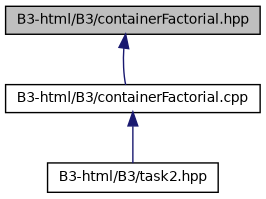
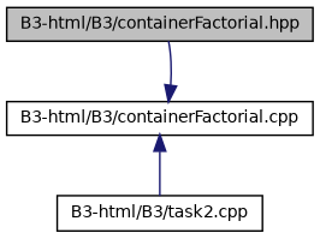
  digraph {
    node [color=black fillcolor=white fontname=Helvetica fontsize=10 shape=record style=filled]
    edge [color=midnightblue dir=back fontname=Helvetica fontsize=10 labelfontname=Helvetica labelfontsize=10 style=solid]
    n1 [fillcolor=grey75 fontcolor=black height=0.2 label="B3-html/B3/containerFactorial.hpp" width=0.4]
    n2 [height=0.2 label="B3-html/B3/containerFactorial.cpp" width=0.4]
-   n3 [height=0.2 label="B3-html/B3/task2.hpp" width=0.4]
-   n1 -> n2
+   n3 [height=0.2 label="B3-html/B3/task2.cpp" width=0.4]
+   n2 -> n1
    n2 -> n3
  }
